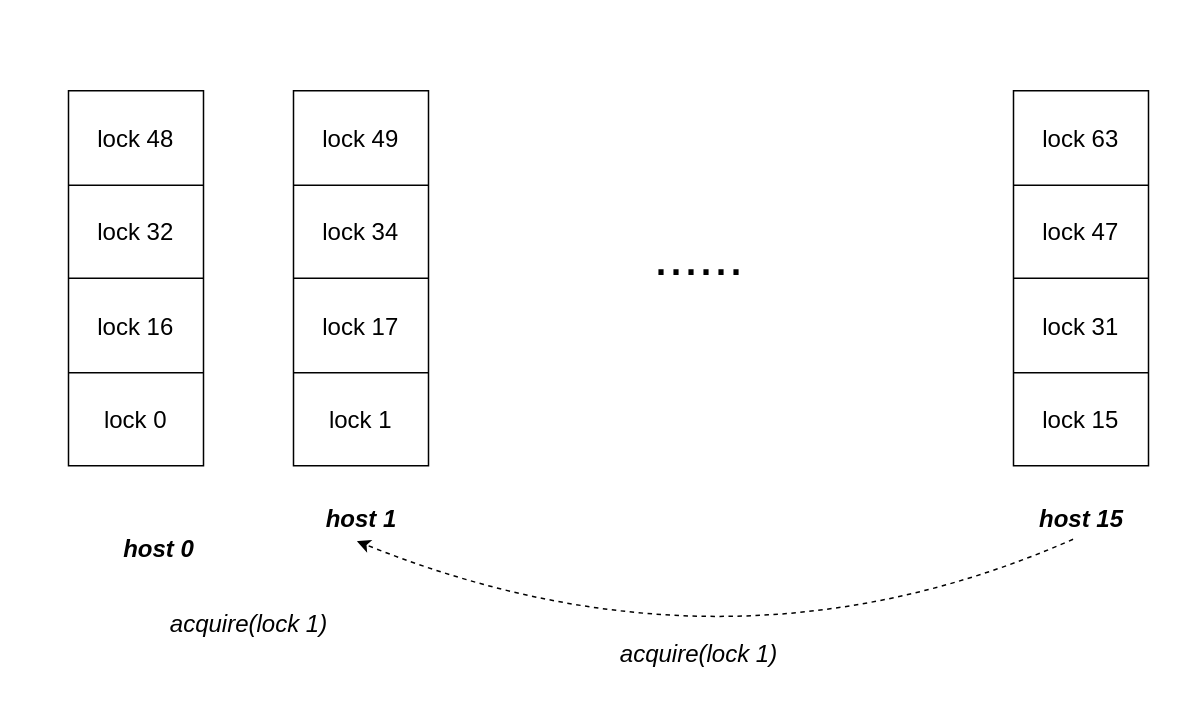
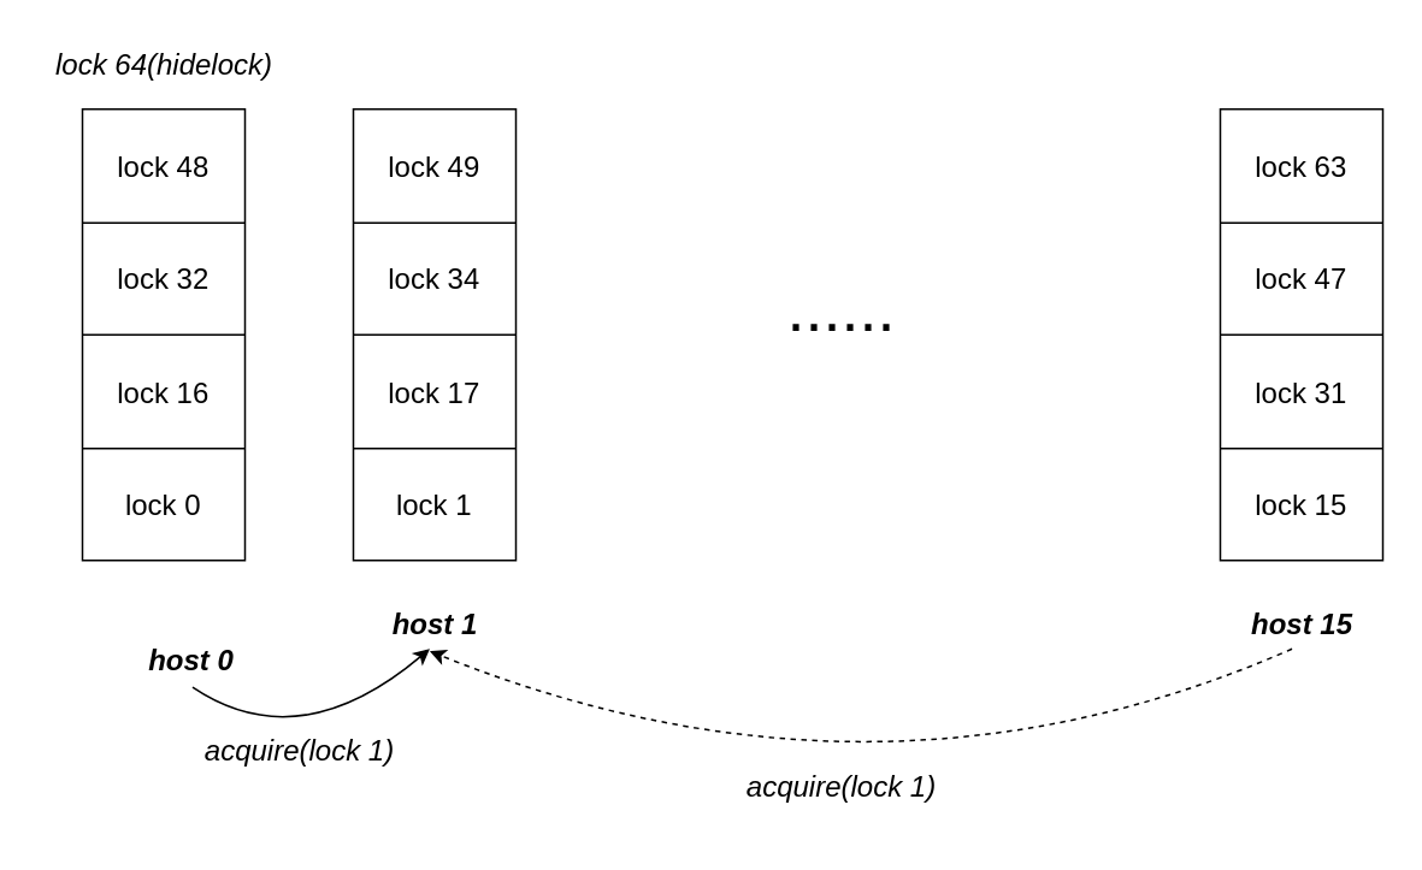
  <mxCell id="0" />
  <mxCell id="1" parent="0" />
  <mxCell id="2" value="" style="shape=table;startSize=0;container=1;collapsible=0;childLayout=tableLayout;" parent="1" vertex="1"><mxGeometry x="45" y="60" width="90" height="250" as="geometry" /></mxCell>
  <mxCell id="3" value="" style="shape=tableRow;horizontal=0;startSize=0;swimlaneHead=0;swimlaneBody=0;strokeColor=inherit;top=0;left=0;bottom=0;right=0;collapsible=0;dropTarget=0;fillColor=none;points=[[0,0.5],[1,0.5]];portConstraint=eastwest;" parent="2" vertex="1"><mxGeometry width="90" height="63" as="geometry" /></mxCell>
  <mxCell id="4" value="&lt;font style=&quot;font-size: 16px;&quot;&gt;lock 48&lt;/font&gt;" style="shape=partialRectangle;html=1;whiteSpace=wrap;connectable=0;strokeColor=inherit;overflow=hidden;fillColor=none;top=0;left=0;bottom=0;right=0;pointerEvents=1;" parent="3" vertex="1"><mxGeometry width="90" height="63" as="geometry"><mxRectangle width="90" height="63" as="alternateBounds" /></mxGeometry></mxCell>
  <mxCell id="5" value="" style="shape=tableRow;horizontal=0;startSize=0;swimlaneHead=0;swimlaneBody=0;strokeColor=inherit;top=0;left=0;bottom=0;right=0;collapsible=0;dropTarget=0;fillColor=none;points=[[0,0.5],[1,0.5]];portConstraint=eastwest;" parent="2" vertex="1"><mxGeometry y="63" width="90" height="62" as="geometry" /></mxCell>
  <mxCell id="6" value="&lt;font style=&quot;font-size: 16px;&quot;&gt;lock 32&lt;/font&gt;" style="shape=partialRectangle;html=1;whiteSpace=wrap;connectable=0;strokeColor=inherit;overflow=hidden;fillColor=none;top=0;left=0;bottom=0;right=0;pointerEvents=1;" parent="5" vertex="1"><mxGeometry width="90" height="62" as="geometry"><mxRectangle width="90" height="62" as="alternateBounds" /></mxGeometry></mxCell>
  <mxCell id="7" value="" style="shape=tableRow;horizontal=0;startSize=0;swimlaneHead=0;swimlaneBody=0;strokeColor=inherit;top=0;left=0;bottom=0;right=0;collapsible=0;dropTarget=0;fillColor=none;points=[[0,0.5],[1,0.5]];portConstraint=eastwest;" parent="2" vertex="1"><mxGeometry y="125" width="90" height="63" as="geometry" /></mxCell>
  <mxCell id="8" value="&lt;font style=&quot;font-size: 16px;&quot;&gt;lock 16&lt;/font&gt;" style="shape=partialRectangle;html=1;whiteSpace=wrap;connectable=0;strokeColor=inherit;overflow=hidden;fillColor=none;top=0;left=0;bottom=0;right=0;pointerEvents=1;" parent="7" vertex="1"><mxGeometry width="90" height="63" as="geometry"><mxRectangle width="90" height="63" as="alternateBounds" /></mxGeometry></mxCell>
  <mxCell id="9" value="" style="shape=tableRow;horizontal=0;startSize=0;swimlaneHead=0;swimlaneBody=0;strokeColor=inherit;top=0;left=0;bottom=0;right=0;collapsible=0;dropTarget=0;fillColor=none;points=[[0,0.5],[1,0.5]];portConstraint=eastwest;" parent="2" vertex="1"><mxGeometry y="188" width="90" height="62" as="geometry" /></mxCell>
  <mxCell id="10" value="&lt;font style=&quot;font-size: 16px;&quot;&gt;lock 0&lt;/font&gt;" style="shape=partialRectangle;html=1;whiteSpace=wrap;connectable=0;strokeColor=inherit;overflow=hidden;fillColor=none;top=0;left=0;bottom=0;right=0;pointerEvents=1;" parent="9" vertex="1"><mxGeometry width="90" height="62" as="geometry"><mxRectangle width="90" height="62" as="alternateBounds" /></mxGeometry></mxCell>
  <mxCell id="11" value="" style="shape=table;startSize=0;container=1;collapsible=0;childLayout=tableLayout;" parent="1" vertex="1"><mxGeometry x="195" y="60" width="90" height="250" as="geometry" /></mxCell>
  <mxCell id="12" value="" style="shape=tableRow;horizontal=0;startSize=0;swimlaneHead=0;swimlaneBody=0;strokeColor=inherit;top=0;left=0;bottom=0;right=0;collapsible=0;dropTarget=0;fillColor=none;points=[[0,0.5],[1,0.5]];portConstraint=eastwest;" parent="11" vertex="1"><mxGeometry width="90" height="63" as="geometry" /></mxCell>
  <mxCell id="13" value="&lt;font style=&quot;font-size: 16px;&quot;&gt;lock 49&lt;/font&gt;" style="shape=partialRectangle;html=1;whiteSpace=wrap;connectable=0;strokeColor=inherit;overflow=hidden;fillColor=none;top=0;left=0;bottom=0;right=0;pointerEvents=1;" parent="12" vertex="1"><mxGeometry width="90" height="63" as="geometry"><mxRectangle width="90" height="63" as="alternateBounds" /></mxGeometry></mxCell>
  <mxCell id="14" value="" style="shape=tableRow;horizontal=0;startSize=0;swimlaneHead=0;swimlaneBody=0;strokeColor=inherit;top=0;left=0;bottom=0;right=0;collapsible=0;dropTarget=0;fillColor=none;points=[[0,0.5],[1,0.5]];portConstraint=eastwest;" parent="11" vertex="1"><mxGeometry y="63" width="90" height="62" as="geometry" /></mxCell>
  <mxCell id="15" value="&lt;font style=&quot;font-size: 16px;&quot;&gt;lock 34&lt;/font&gt;" style="shape=partialRectangle;html=1;whiteSpace=wrap;connectable=0;strokeColor=inherit;overflow=hidden;fillColor=none;top=0;left=0;bottom=0;right=0;pointerEvents=1;" parent="14" vertex="1"><mxGeometry width="90" height="62" as="geometry"><mxRectangle width="90" height="62" as="alternateBounds" /></mxGeometry></mxCell>
  <mxCell id="16" value="" style="shape=tableRow;horizontal=0;startSize=0;swimlaneHead=0;swimlaneBody=0;strokeColor=inherit;top=0;left=0;bottom=0;right=0;collapsible=0;dropTarget=0;fillColor=none;points=[[0,0.5],[1,0.5]];portConstraint=eastwest;" parent="11" vertex="1"><mxGeometry y="125" width="90" height="63" as="geometry" /></mxCell>
  <mxCell id="17" value="&lt;font style=&quot;font-size: 16px;&quot;&gt;lock 17&lt;/font&gt;" style="shape=partialRectangle;html=1;whiteSpace=wrap;connectable=0;strokeColor=inherit;overflow=hidden;fillColor=none;top=0;left=0;bottom=0;right=0;pointerEvents=1;" parent="16" vertex="1"><mxGeometry width="90" height="63" as="geometry"><mxRectangle width="90" height="63" as="alternateBounds" /></mxGeometry></mxCell>
  <mxCell id="18" value="" style="shape=tableRow;horizontal=0;startSize=0;swimlaneHead=0;swimlaneBody=0;strokeColor=inherit;top=0;left=0;bottom=0;right=0;collapsible=0;dropTarget=0;fillColor=none;points=[[0,0.5],[1,0.5]];portConstraint=eastwest;" parent="11" vertex="1"><mxGeometry y="188" width="90" height="62" as="geometry" /></mxCell>
  <mxCell id="19" value="&lt;font style=&quot;font-size: 16px;&quot;&gt;lock 1&lt;/font&gt;" style="shape=partialRectangle;html=1;whiteSpace=wrap;connectable=0;strokeColor=inherit;overflow=hidden;fillColor=none;top=0;left=0;bottom=0;right=0;pointerEvents=1;" parent="18" vertex="1"><mxGeometry width="90" height="62" as="geometry"><mxRectangle width="90" height="62" as="alternateBounds" /></mxGeometry></mxCell>
  <mxCell id="20" value="" style="shape=table;startSize=0;container=1;collapsible=0;childLayout=tableLayout;" parent="1" vertex="1"><mxGeometry x="675" y="60" width="90" height="250" as="geometry" /></mxCell>
  <mxCell id="21" value="" style="shape=tableRow;horizontal=0;startSize=0;swimlaneHead=0;swimlaneBody=0;strokeColor=inherit;top=0;left=0;bottom=0;right=0;collapsible=0;dropTarget=0;fillColor=none;points=[[0,0.5],[1,0.5]];portConstraint=eastwest;" parent="20" vertex="1"><mxGeometry width="90" height="63" as="geometry" /></mxCell>
  <mxCell id="22" value="&lt;font style=&quot;font-size: 16px;&quot;&gt;lock 63&lt;/font&gt;" style="shape=partialRectangle;html=1;whiteSpace=wrap;connectable=0;strokeColor=inherit;overflow=hidden;fillColor=none;top=0;left=0;bottom=0;right=0;pointerEvents=1;" parent="21" vertex="1"><mxGeometry width="90" height="63" as="geometry"><mxRectangle width="90" height="63" as="alternateBounds" /></mxGeometry></mxCell>
  <mxCell id="23" value="" style="shape=tableRow;horizontal=0;startSize=0;swimlaneHead=0;swimlaneBody=0;strokeColor=inherit;top=0;left=0;bottom=0;right=0;collapsible=0;dropTarget=0;fillColor=none;points=[[0,0.5],[1,0.5]];portConstraint=eastwest;" parent="20" vertex="1"><mxGeometry y="63" width="90" height="62" as="geometry" /></mxCell>
  <mxCell id="24" value="&lt;font style=&quot;font-size: 16px;&quot;&gt;lock 47&lt;/font&gt;" style="shape=partialRectangle;html=1;whiteSpace=wrap;connectable=0;strokeColor=inherit;overflow=hidden;fillColor=none;top=0;left=0;bottom=0;right=0;pointerEvents=1;" parent="23" vertex="1"><mxGeometry width="90" height="62" as="geometry"><mxRectangle width="90" height="62" as="alternateBounds" /></mxGeometry></mxCell>
  <mxCell id="25" value="" style="shape=tableRow;horizontal=0;startSize=0;swimlaneHead=0;swimlaneBody=0;strokeColor=inherit;top=0;left=0;bottom=0;right=0;collapsible=0;dropTarget=0;fillColor=none;points=[[0,0.5],[1,0.5]];portConstraint=eastwest;" parent="20" vertex="1"><mxGeometry y="125" width="90" height="63" as="geometry" /></mxCell>
  <mxCell id="26" value="&lt;font style=&quot;font-size: 16px;&quot;&gt;lock 31&lt;/font&gt;" style="shape=partialRectangle;html=1;whiteSpace=wrap;connectable=0;strokeColor=inherit;overflow=hidden;fillColor=none;top=0;left=0;bottom=0;right=0;pointerEvents=1;" parent="25" vertex="1"><mxGeometry width="90" height="63" as="geometry"><mxRectangle width="90" height="63" as="alternateBounds" /></mxGeometry></mxCell>
  <mxCell id="27" value="" style="shape=tableRow;horizontal=0;startSize=0;swimlaneHead=0;swimlaneBody=0;strokeColor=inherit;top=0;left=0;bottom=0;right=0;collapsible=0;dropTarget=0;fillColor=none;points=[[0,0.5],[1,0.5]];portConstraint=eastwest;" parent="20" vertex="1"><mxGeometry y="188" width="90" height="62" as="geometry" /></mxCell>
  <mxCell id="28" value="&lt;font style=&quot;font-size: 16px;&quot;&gt;lock 15&lt;/font&gt;" style="shape=partialRectangle;html=1;whiteSpace=wrap;connectable=0;strokeColor=inherit;overflow=hidden;fillColor=none;top=0;left=0;bottom=0;right=0;pointerEvents=1;" parent="27" vertex="1"><mxGeometry width="90" height="62" as="geometry"><mxRectangle width="90" height="62" as="alternateBounds" /></mxGeometry></mxCell>
+ <mxCell id="29" value="&lt;font style=&quot;font-size: 16px;&quot;&gt;&lt;i&gt;lock 64(hidelock)&lt;/i&gt;&lt;/font&gt;" style="text;html=1;align=center;verticalAlign=middle;resizable=0;points=[];autosize=1;strokeColor=none;fillColor=none;" parent="1" vertex="1"><mxGeometry x="20" y="20" width="140" height="30" as="geometry" /></mxCell>
  <mxCell id="30" value="&lt;font style=&quot;font-size: 36px;&quot;&gt;......&lt;/font&gt;" style="text;html=1;align=center;verticalAlign=middle;resizable=0;points=[];autosize=1;strokeColor=none;fillColor=none;" parent="1" vertex="1"><mxGeometry x="425" y="140" width="80" height="60" as="geometry" /></mxCell>
  <mxCell id="31" value="&lt;i&gt;&lt;b&gt;&lt;font style=&quot;font-size: 16px;&quot;&gt;host 0&lt;/font&gt;&lt;/b&gt;&lt;/i&gt;" style="text;html=1;align=center;verticalAlign=middle;resizable=0;points=[];autosize=1;strokeColor=none;fillColor=none;" parent="1" vertex="1"><mxGeometry x="70" y="350" width="70" height="30" as="geometry" /></mxCell>
  <mxCell id="32" value="&lt;i&gt;&lt;b&gt;&lt;font style=&quot;font-size: 16px;&quot;&gt;host 1&lt;/font&gt;&lt;/b&gt;&lt;/i&gt;" style="text;html=1;align=center;verticalAlign=middle;resizable=0;points=[];autosize=1;strokeColor=none;fillColor=none;" parent="1" vertex="1"><mxGeometry x="205" y="330" width="70" height="30" as="geometry" /></mxCell>
  <mxCell id="33" value="&lt;i&gt;&lt;b&gt;&lt;font style=&quot;font-size: 16px;&quot;&gt;host 15&lt;/font&gt;&lt;/b&gt;&lt;/i&gt;" style="text;html=1;align=center;verticalAlign=middle;resizable=0;points=[];autosize=1;strokeColor=none;fillColor=none;" parent="1" vertex="1"><mxGeometry x="680" y="330" width="80" height="30" as="geometry" /></mxCell>
+ <mxCell id="34" value="" style="endArrow=classic;html=1;rounded=0;curved=1;exitX=0.514;exitY=1.009;exitDx=0;exitDy=0;exitPerimeter=0;entryX=0.461;entryY=0.967;entryDx=0;entryDy=0;entryPerimeter=0;" parent="1" source="31" target="32" edge="1"><mxGeometry width="50" height="50" relative="1" as="geometry"><mxPoint x="385" y="470" as="sourcePoint" /><mxPoint x="435" y="420" as="targetPoint" /><Array as="points"><mxPoint x="165" y="420" /></Array></mxGeometry></mxCell>
  <mxCell id="35" value="" style="endArrow=classic;html=1;rounded=0;curved=1;exitX=0.434;exitY=0.967;exitDx=0;exitDy=0;exitPerimeter=0;entryX=0.461;entryY=1.009;entryDx=0;entryDy=0;entryPerimeter=0;dashed=1;" parent="1" source="33" target="32" edge="1"><mxGeometry width="50" height="50" relative="1" as="geometry"><mxPoint x="485" y="491" as="sourcePoint" /><mxPoint x="631" y="490" as="targetPoint" /><Array as="points"><mxPoint x="485" y="460" /></Array></mxGeometry></mxCell>
  <mxCell id="36" value="&lt;font style=&quot;font-size: 16px;&quot;&gt;&lt;i&gt;acquire(lock 1)&lt;/i&gt;&lt;/font&gt;" style="text;html=1;align=center;verticalAlign=middle;resizable=0;points=[];autosize=1;strokeColor=none;fillColor=none;" parent="1" vertex="1"><mxGeometry x="100" y="400" width="130" height="30" as="geometry" /></mxCell>
  <mxCell id="37" value="&lt;font style=&quot;font-size: 16px;&quot;&gt;&lt;i&gt;acquire(lock 1)&lt;/i&gt;&lt;/font&gt;" style="text;html=1;align=center;verticalAlign=middle;resizable=0;points=[];autosize=1;strokeColor=none;fillColor=none;" parent="1" vertex="1"><mxGeometry x="400" y="420" width="130" height="30" as="geometry" /></mxCell>
